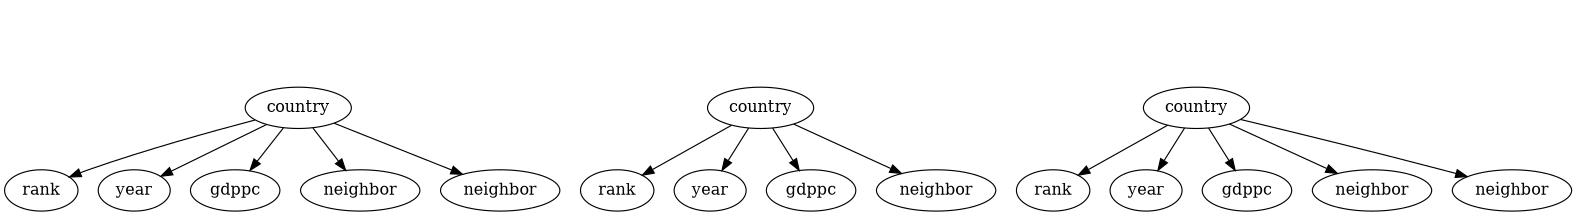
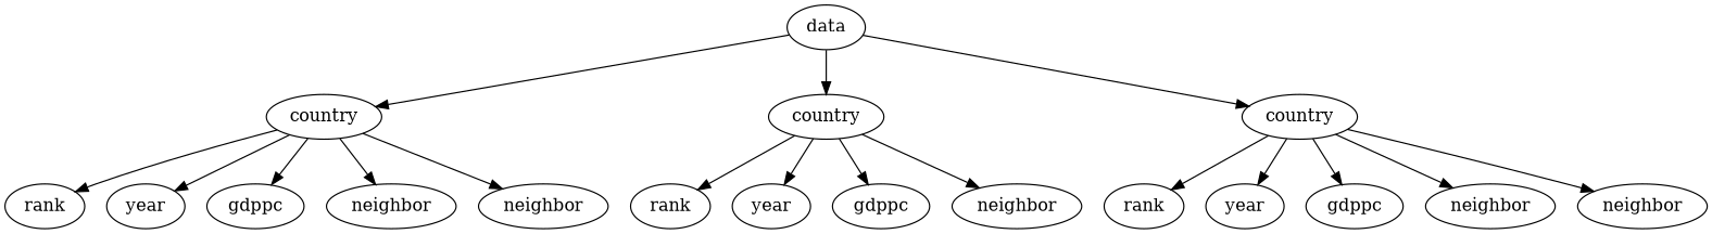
  digraph {
+   n1 [label=data]
    n2 [label=country]
    n3 [label=country]
    n4 [label=country]
    n5 [label=rank]
    n6 [label=year]
    n7 [label=gdppc]
    n8 [label=neighbor]
    n9 [label=neighbor]
    n10 [label=rank]
    n11 [label=year]
    n12 [label=gdppc]
    n13 [label=neighbor]
    n14 [label=rank]
    n15 [label=year]
    n16 [label=gdppc]
    n17 [label=neighbor]
    n18 [label=neighbor]
+   n1 -> n2
+   n1 -> n3
+   n1 -> n4
    n2 -> n5
    n2 -> n6
    n2 -> n7
    n2 -> n8
    n2 -> n9
    n3 -> n10
    n3 -> n11
    n3 -> n12
    n3 -> n13
    n4 -> n14
    n4 -> n15
    n4 -> n16
    n4 -> n17
    n4 -> n18
  }
